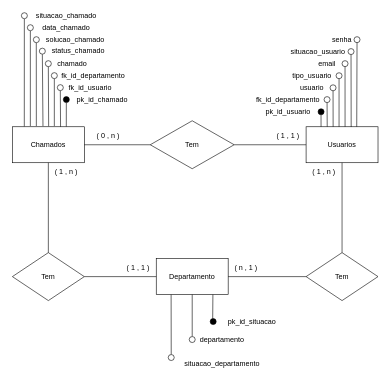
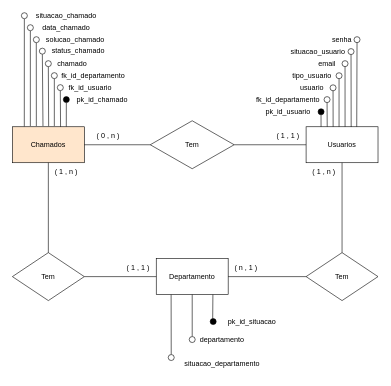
  <mxCell id="0" />
  <mxCell id="1" parent="0" />
  <mxCell id="2" value="Tem" style="rhombus;whiteSpace=wrap;html=1;" parent="1" vertex="1"><mxGeometry x="250" y="201" width="140" height="80" as="geometry" /></mxCell>
- <mxCell id="3" value="Chamados" style="rounded=0;whiteSpace=wrap;html=1;" parent="1" vertex="1"><mxGeometry x="20" y="211" width="120" height="60" as="geometry" /></mxCell>
+ <mxCell id="3" value="Chamados" style="rounded=0;whiteSpace=wrap;html=1;fillColor=#ffe6cc;" parent="1" vertex="1"><mxGeometry x="20" y="211" width="120" height="60" as="geometry" /></mxCell>
  <mxCell id="4" value="Usuarios" style="rounded=0;whiteSpace=wrap;html=1;" parent="1" vertex="1"><mxGeometry x="510" y="211" width="120" height="60" as="geometry" /></mxCell>
  <mxCell id="5" value="" style="endArrow=none;html=1;rounded=0;exitX=1;exitY=0.5;exitDx=0;exitDy=0;entryX=0;entryY=0.5;entryDx=0;entryDy=0;" parent="1" source="3" target="2" edge="1"><mxGeometry width="50" height="50" relative="1" as="geometry"><mxPoint x="280" y="361" as="sourcePoint" /><mxPoint x="330" y="311" as="targetPoint" /></mxGeometry></mxCell>
  <mxCell id="6" value="( 0 , n )" style="text;html=1;align=center;verticalAlign=middle;whiteSpace=wrap;rounded=0;" parent="1" vertex="1"><mxGeometry x="150" y="211" width="60" height="30" as="geometry" /></mxCell>
  <mxCell id="7" value="" style="endArrow=none;html=1;rounded=0;entryX=0;entryY=0.5;entryDx=0;entryDy=0;exitX=1;exitY=0.5;exitDx=0;exitDy=0;" parent="1" source="2" target="4" edge="1"><mxGeometry width="50" height="50" relative="1" as="geometry"><mxPoint x="390" y="241" as="sourcePoint" /><mxPoint x="520" y="241" as="targetPoint" /></mxGeometry></mxCell>
  <mxCell id="8" value="( 1 , 1 )" style="text;html=1;align=center;verticalAlign=middle;whiteSpace=wrap;rounded=0;" parent="1" vertex="1"><mxGeometry x="450" y="211" width="60" height="30" as="geometry" /></mxCell>
  <mxCell id="9" value="Departamento" style="rounded=0;whiteSpace=wrap;html=1;" parent="1" vertex="1"><mxGeometry x="260" y="431" width="120" height="60" as="geometry" /></mxCell>
  <mxCell id="10" value="Tem" style="rhombus;whiteSpace=wrap;html=1;" parent="1" vertex="1"><mxGeometry x="20" y="421" width="120" height="80" as="geometry" /></mxCell>
  <mxCell id="11" value="Tem" style="rhombus;whiteSpace=wrap;html=1;" parent="1" vertex="1"><mxGeometry x="510" y="421" width="120" height="80" as="geometry" /></mxCell>
  <mxCell id="12" value="" style="endArrow=none;html=1;rounded=0;exitX=0.5;exitY=0;exitDx=0;exitDy=0;entryX=0.5;entryY=1;entryDx=0;entryDy=0;" parent="1" source="10" target="3" edge="1"><mxGeometry width="50" height="50" relative="1" as="geometry"><mxPoint x="160" y="401" as="sourcePoint" /><mxPoint x="210" y="351" as="targetPoint" /></mxGeometry></mxCell>
  <mxCell id="13" value="" style="endArrow=none;html=1;rounded=0;exitX=1;exitY=0.5;exitDx=0;exitDy=0;entryX=0;entryY=0.5;entryDx=0;entryDy=0;" parent="1" source="10" target="9" edge="1"><mxGeometry width="50" height="50" relative="1" as="geometry"><mxPoint x="70" y="401" as="sourcePoint" /><mxPoint x="120" y="351" as="targetPoint" /></mxGeometry></mxCell>
  <mxCell id="14" value="" style="endArrow=none;html=1;rounded=0;exitX=1;exitY=0.5;exitDx=0;exitDy=0;entryX=0;entryY=0.5;entryDx=0;entryDy=0;" parent="1" source="9" target="11" edge="1"><mxGeometry width="50" height="50" relative="1" as="geometry"><mxPoint x="460" y="471" as="sourcePoint" /><mxPoint x="510" y="421" as="targetPoint" /></mxGeometry></mxCell>
  <mxCell id="15" value="( n , 1 )" style="text;html=1;align=center;verticalAlign=middle;whiteSpace=wrap;rounded=0;" parent="1" vertex="1"><mxGeometry x="380" y="431" width="60" height="30" as="geometry" /></mxCell>
  <mxCell id="16" value="( 1 , 1 )" style="text;html=1;align=center;verticalAlign=middle;whiteSpace=wrap;rounded=0;" parent="1" vertex="1"><mxGeometry x="200" y="431" width="60" height="30" as="geometry" /></mxCell>
  <mxCell id="17" value="" style="endArrow=none;html=1;rounded=0;entryX=0.5;entryY=1;entryDx=0;entryDy=0;exitX=0.5;exitY=0;exitDx=0;exitDy=0;" parent="1" source="11" target="4" edge="1"><mxGeometry width="50" height="50" relative="1" as="geometry"><mxPoint x="360" y="401" as="sourcePoint" /><mxPoint x="410" y="351" as="targetPoint" /></mxGeometry></mxCell>
  <mxCell id="18" value="( 1 , n )" style="text;html=1;align=center;verticalAlign=middle;whiteSpace=wrap;rounded=0;" parent="1" vertex="1"><mxGeometry x="80" y="271" width="60" height="30" as="geometry" /></mxCell>
  <mxCell id="19" value="( 1 , n )" style="text;html=1;align=center;verticalAlign=middle;whiteSpace=wrap;rounded=0;" parent="1" vertex="1"><mxGeometry x="510" y="271" width="60" height="30" as="geometry" /></mxCell>
  <mxCell id="20" value="" style="endArrow=none;html=1;rounded=0;exitX=0.878;exitY=0.005;exitDx=0;exitDy=0;exitPerimeter=0;" parent="1" edge="1"><mxGeometry width="50" height="50" relative="1" as="geometry"><mxPoint x="100.36" y="211" as="sourcePoint" /><mxPoint x="99.98" y="149.86" as="targetPoint" /></mxGeometry></mxCell>
  <mxCell id="21" value="" style="endArrow=none;html=1;rounded=0;exitX=0.75;exitY=0;exitDx=0;exitDy=0;" parent="1" edge="1"><mxGeometry width="50" height="50" relative="1" as="geometry"><mxPoint x="89.98" y="209.86" as="sourcePoint" /><mxPoint x="89.98" y="129.86" as="targetPoint" /></mxGeometry></mxCell>
  <mxCell id="22" value="" style="endArrow=none;html=1;rounded=0;exitX=0.671;exitY=0.005;exitDx=0;exitDy=0;exitPerimeter=0;" parent="1" edge="1"><mxGeometry width="50" height="50" relative="1" as="geometry"><mxPoint x="80.5" y="210.16" as="sourcePoint" /><mxPoint x="79.98" y="109.86" as="targetPoint" /></mxGeometry></mxCell>
  <mxCell id="23" value="" style="endArrow=none;html=1;rounded=0;exitX=0.592;exitY=0;exitDx=0;exitDy=0;exitPerimeter=0;entryX=0.5;entryY=1;entryDx=0;entryDy=0;" parent="1" target="30" edge="1"><mxGeometry width="50" height="50" relative="1" as="geometry"><mxPoint x="71.02" y="209.86" as="sourcePoint" /><mxPoint x="70" y="100.7" as="targetPoint" /></mxGeometry></mxCell>
  <mxCell id="24" value="" style="endArrow=none;html=1;rounded=0;exitX=0.5;exitY=0;exitDx=0;exitDy=0;entryX=0.49;entryY=0.919;entryDx=0;entryDy=0;entryPerimeter=0;" parent="1" target="27" edge="1"><mxGeometry width="50" height="50" relative="1" as="geometry"><mxPoint x="59.98" y="209.86" as="sourcePoint" /><mxPoint x="59.98" y="78.31" as="targetPoint" /></mxGeometry></mxCell>
  <mxCell id="25" value="" style="endArrow=none;html=1;rounded=0;exitX=0.917;exitY=0;exitDx=0;exitDy=0;exitPerimeter=0;" parent="1" edge="1"><mxGeometry width="50" height="50" relative="1" as="geometry"><mxPoint x="49.98" y="209.86" as="sourcePoint" /><mxPoint x="50" y="50.7" as="targetPoint" /></mxGeometry></mxCell>
  <mxCell id="26" value="" style="endArrow=none;html=1;rounded=0;exitX=0.374;exitY=-0.004;exitDx=0;exitDy=0;exitPerimeter=0;" parent="1" edge="1"><mxGeometry width="50" height="50" relative="1" as="geometry"><mxPoint x="39.88" y="210.46" as="sourcePoint" /><mxPoint x="39.95" y="30.7" as="targetPoint" /></mxGeometry></mxCell>
  <mxCell id="27" value="" style="ellipse;" parent="1" vertex="1"><mxGeometry x="54.98" y="60.7" width="10" height="10" as="geometry" /></mxCell>
  <mxCell id="28" value="" style="endArrow=none;html=1;rounded=0;exitX=0.958;exitY=0;exitDx=0;exitDy=0;exitPerimeter=0;" parent="1" edge="1"><mxGeometry width="50" height="50" relative="1" as="geometry"><mxPoint x="109.96" y="210.7" as="sourcePoint" /><mxPoint x="110" y="170.7" as="targetPoint" /></mxGeometry></mxCell>
  <mxCell id="29" value="" style="ellipse;fillColor=strokeColor;html=1;" parent="1" vertex="1"><mxGeometry x="105" y="160.7" width="10" height="10" as="geometry" /></mxCell>
  <mxCell id="30" value="" style="ellipse;" parent="1" vertex="1"><mxGeometry x="64.98" y="79.86" width="10" height="10" as="geometry" /></mxCell>
  <mxCell id="31" value="" style="ellipse;" parent="1" vertex="1"><mxGeometry x="74.98" y="100.7" width="10" height="10" as="geometry" /></mxCell>
  <mxCell id="32" value="" style="ellipse;" parent="1" vertex="1"><mxGeometry x="84.98" y="120.7" width="10" height="10" as="geometry" /></mxCell>
  <mxCell id="33" value="" style="ellipse;" parent="1" vertex="1"><mxGeometry x="94.98" y="140.7" width="10" height="10" as="geometry" /></mxCell>
  <mxCell id="34" value="" style="ellipse;" parent="1" vertex="1"><mxGeometry x="45" y="40.7" width="10" height="10" as="geometry" /></mxCell>
  <mxCell id="35" value="" style="ellipse;" parent="1" vertex="1"><mxGeometry x="35" y="20.7" width="10" height="10" as="geometry" /></mxCell>
  <mxCell id="36" value="pk_id_chamado" style="text;html=1;align=center;verticalAlign=middle;whiteSpace=wrap;rounded=0;" parent="1" vertex="1"><mxGeometry x="155" y="160.7" width="30" height="10" as="geometry" /></mxCell>
  <mxCell id="37" value="fk_id_departamento" style="text;html=1;align=center;verticalAlign=middle;whiteSpace=wrap;rounded=0;" parent="1" vertex="1"><mxGeometry x="140" y="120.7" width="30" height="10" as="geometry" /></mxCell>
  <mxCell id="38" value="fk_id_usuario" style="text;html=1;align=center;verticalAlign=middle;whiteSpace=wrap;rounded=0;" parent="1" vertex="1"><mxGeometry x="135" y="140.7" width="30" height="10" as="geometry" /></mxCell>
  <mxCell id="39" value="chamado" style="text;html=1;align=center;verticalAlign=middle;whiteSpace=wrap;rounded=0;" parent="1" vertex="1"><mxGeometry x="105" y="100.7" width="30" height="10" as="geometry" /></mxCell>
  <mxCell id="40" value="status_chamado" style="text;html=1;align=center;verticalAlign=middle;whiteSpace=wrap;rounded=0;" parent="1" vertex="1"><mxGeometry x="115" y="79.86" width="30" height="10" as="geometry" /></mxCell>
  <mxCell id="41" value="solucao_chamado" style="text;html=1;align=center;verticalAlign=middle;whiteSpace=wrap;rounded=0;" parent="1" vertex="1"><mxGeometry x="110" y="60.7" width="30" height="10" as="geometry" /></mxCell>
  <mxCell id="42" value="data_chamado" style="text;html=1;align=center;verticalAlign=middle;whiteSpace=wrap;rounded=0;" parent="1" vertex="1"><mxGeometry x="94.98" y="40.7" width="30" height="10" as="geometry" /></mxCell>
  <mxCell id="43" value="situacao_chamado" style="text;html=1;align=center;verticalAlign=middle;whiteSpace=wrap;rounded=0;" parent="1" vertex="1"><mxGeometry x="94.98" y="20.7" width="30" height="10" as="geometry" /></mxCell>
  <mxCell id="44" value="" style="endArrow=none;html=1;rounded=0;exitX=0.167;exitY=0;exitDx=0;exitDy=0;exitPerimeter=0;" parent="1" edge="1"><mxGeometry width="50" height="50" relative="1" as="geometry"><mxPoint x="534.97" y="211" as="sourcePoint" /><mxPoint x="534.93" y="191" as="targetPoint" /></mxGeometry></mxCell>
  <mxCell id="45" value="" style="ellipse;fillColor=strokeColor;html=1;" parent="1" vertex="1"><mxGeometry x="530" y="181" width="10" height="10" as="geometry" /></mxCell>
  <mxCell id="46" value="" style="ellipse;whiteSpace=wrap;html=1;aspect=fixed;" parent="1" vertex="1"><mxGeometry x="540" y="160.7" width="10" height="10" as="geometry" /></mxCell>
  <mxCell id="47" value="" style="endArrow=none;html=1;rounded=0;entryX=0.5;entryY=1;entryDx=0;entryDy=0;exitX=0.294;exitY=-0.001;exitDx=0;exitDy=0;exitPerimeter=0;" parent="1" source="4" target="46" edge="1"><mxGeometry width="50" height="50" relative="1" as="geometry"><mxPoint x="560" y="211" as="sourcePoint" /><mxPoint x="610" y="161" as="targetPoint" /></mxGeometry></mxCell>
  <mxCell id="48" value="" style="ellipse;whiteSpace=wrap;html=1;aspect=fixed;" parent="1" vertex="1"><mxGeometry x="550" y="141" width="10" height="10" as="geometry" /></mxCell>
  <mxCell id="49" value="" style="endArrow=none;html=1;rounded=0;entryX=0.5;entryY=1;entryDx=0;entryDy=0;exitX=0.376;exitY=0.001;exitDx=0;exitDy=0;exitPerimeter=0;" parent="1" source="4" target="48" edge="1"><mxGeometry width="50" height="50" relative="1" as="geometry"><mxPoint x="555" y="191.3" as="sourcePoint" /><mxPoint x="620" y="141.3" as="targetPoint" /></mxGeometry></mxCell>
  <mxCell id="50" value="" style="ellipse;whiteSpace=wrap;html=1;aspect=fixed;" parent="1" vertex="1"><mxGeometry x="560" y="120.85" width="10" height="10" as="geometry" /></mxCell>
  <mxCell id="51" value="" style="endArrow=none;html=1;rounded=0;entryX=0.5;entryY=1;entryDx=0;entryDy=0;" parent="1" target="50" edge="1"><mxGeometry width="50" height="50" relative="1" as="geometry"><mxPoint x="565" y="211" as="sourcePoint" /><mxPoint x="630" y="121.15" as="targetPoint" /></mxGeometry></mxCell>
  <mxCell id="52" value="" style="ellipse;whiteSpace=wrap;html=1;aspect=fixed;" parent="1" vertex="1"><mxGeometry x="570" y="100.7" width="10" height="10" as="geometry" /></mxCell>
  <mxCell id="53" value="" style="endArrow=none;html=1;rounded=0;entryX=0.5;entryY=1;entryDx=0;entryDy=0;exitX=0.542;exitY=0;exitDx=0;exitDy=0;exitPerimeter=0;" parent="1" source="4" target="52" edge="1"><mxGeometry width="50" height="50" relative="1" as="geometry"><mxPoint x="575" y="151" as="sourcePoint" /><mxPoint x="640" y="101" as="targetPoint" /></mxGeometry></mxCell>
  <mxCell id="54" value="" style="ellipse;whiteSpace=wrap;html=1;aspect=fixed;" parent="1" vertex="1"><mxGeometry x="580" y="80.55" width="10" height="10" as="geometry" /></mxCell>
  <mxCell id="55" value="" style="endArrow=none;html=1;rounded=0;entryX=0.5;entryY=1;entryDx=0;entryDy=0;exitX=0.627;exitY=0.005;exitDx=0;exitDy=0;exitPerimeter=0;" parent="1" source="4" target="54" edge="1"><mxGeometry width="50" height="50" relative="1" as="geometry"><mxPoint x="585" y="130.85" as="sourcePoint" /><mxPoint x="650" y="80.85" as="targetPoint" /></mxGeometry></mxCell>
  <mxCell id="56" value="pk_id_usuario" style="text;html=1;align=center;verticalAlign=middle;whiteSpace=wrap;rounded=0;" parent="1" vertex="1"><mxGeometry x="460" y="181" width="40" height="10" as="geometry" /></mxCell>
  <mxCell id="57" value="" style="ellipse;whiteSpace=wrap;html=1;aspect=fixed;" parent="1" vertex="1"><mxGeometry x="590" y="60.7" width="10" height="10" as="geometry" /></mxCell>
  <mxCell id="58" value="" style="endArrow=none;html=1;rounded=0;entryX=0.5;entryY=1;entryDx=0;entryDy=0;exitX=0.704;exitY=-0.001;exitDx=0;exitDy=0;exitPerimeter=0;" parent="1" source="4" target="57" edge="1"><mxGeometry width="50" height="50" relative="1" as="geometry"><mxPoint x="594.56" y="197.52" as="sourcePoint" /><mxPoint x="660" y="61" as="targetPoint" /></mxGeometry></mxCell>
  <mxCell id="59" value="email" style="text;html=1;align=center;verticalAlign=middle;whiteSpace=wrap;rounded=0;" parent="1" vertex="1"><mxGeometry x="515" y="90.85" width="60" height="30" as="geometry" /></mxCell>
  <mxCell id="60" value="usuario" style="text;html=1;align=center;verticalAlign=middle;whiteSpace=wrap;rounded=0;" parent="1" vertex="1"><mxGeometry x="490" y="130.7" width="60" height="30" as="geometry" /></mxCell>
  <mxCell id="61" value="tipo_usuario" style="text;html=1;align=center;verticalAlign=middle;whiteSpace=wrap;rounded=0;" parent="1" vertex="1"><mxGeometry x="490" y="110.85" width="60" height="30" as="geometry" /></mxCell>
  <mxCell id="62" value="fk_id_departamento" style="text;html=1;align=center;verticalAlign=middle;whiteSpace=wrap;rounded=0;" parent="1" vertex="1"><mxGeometry x="450" y="150.7" width="60" height="30" as="geometry" /></mxCell>
  <mxCell id="63" value="situacao_usuario" style="text;html=1;align=center;verticalAlign=middle;whiteSpace=wrap;rounded=0;" parent="1" vertex="1"><mxGeometry x="500" y="70.7" width="60" height="30" as="geometry" /></mxCell>
  <mxCell id="64" value="senha" style="text;html=1;align=center;verticalAlign=middle;whiteSpace=wrap;rounded=0;" parent="1" vertex="1"><mxGeometry x="540" y="51" width="60" height="30" as="geometry" /></mxCell>
  <mxCell id="65" value="" style="endArrow=none;html=1;rounded=0;exitX=0.121;exitY=0.999;exitDx=0;exitDy=0;exitPerimeter=0;entryX=0.42;entryY=0.018;entryDx=0;entryDy=0;entryPerimeter=0;" parent="1" target="66" edge="1"><mxGeometry width="50" height="50" relative="1" as="geometry"><mxPoint x="354.52" y="491" as="sourcePoint" /><mxPoint x="354.93" y="541.06" as="targetPoint" /></mxGeometry></mxCell>
  <mxCell id="66" value="" style="ellipse;fillColor=strokeColor;html=1;" parent="1" vertex="1"><mxGeometry x="350" y="531.06" width="10" height="10" as="geometry" /></mxCell>
  <mxCell id="67" value="" style="endArrow=none;html=1;rounded=0;entryX=0.5;entryY=1;entryDx=0;entryDy=0;exitX=0.5;exitY=0;exitDx=0;exitDy=0;" parent="1" source="68" edge="1"><mxGeometry width="50" height="50" relative="1" as="geometry"><mxPoint x="320" y="531" as="sourcePoint" /><mxPoint x="320" y="491" as="targetPoint" /></mxGeometry></mxCell>
  <mxCell id="68" value="" style="ellipse;whiteSpace=wrap;html=1;aspect=fixed;" parent="1" vertex="1"><mxGeometry x="315" y="561" width="10" height="10" as="geometry" /></mxCell>
  <mxCell id="69" value="" style="endArrow=none;html=1;rounded=0;entryX=0.5;entryY=1;entryDx=0;entryDy=0;exitX=0.5;exitY=0;exitDx=0;exitDy=0;" parent="1" source="70" edge="1"><mxGeometry width="50" height="50" relative="1" as="geometry"><mxPoint x="284.83" y="531.06" as="sourcePoint" /><mxPoint x="284.83" y="491.06" as="targetPoint" /></mxGeometry></mxCell>
  <mxCell id="70" value="" style="ellipse;whiteSpace=wrap;html=1;aspect=fixed;" parent="1" vertex="1"><mxGeometry x="280" y="591" width="10" height="10" as="geometry" /></mxCell>
  <mxCell id="71" value="pk_id_situacao" style="text;html=1;align=center;verticalAlign=middle;whiteSpace=wrap;rounded=0;" parent="1" vertex="1"><mxGeometry x="390" y="521.06" width="60" height="30" as="geometry" /></mxCell>
  <mxCell id="72" value="departamento" style="text;html=1;align=center;verticalAlign=middle;whiteSpace=wrap;rounded=0;" parent="1" vertex="1"><mxGeometry x="340" y="551.06" width="60" height="30" as="geometry" /></mxCell>
  <mxCell id="73" value="situacao_departamento" style="text;html=1;align=center;verticalAlign=middle;whiteSpace=wrap;rounded=0;" parent="1" vertex="1"><mxGeometry x="340" y="591.06" width="60" height="30" as="geometry" /></mxCell>
